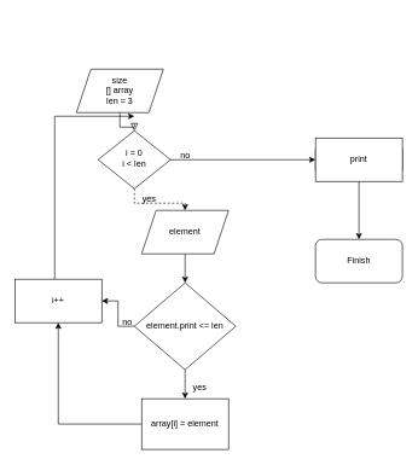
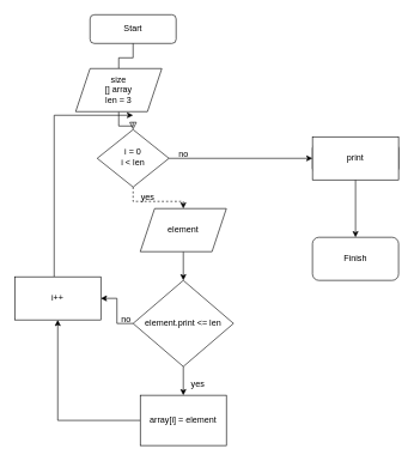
  <mxCell id="0" />
  <mxCell id="1" parent="0" />
  <mxCell id="2" value="" style="rounded=0;html=1;jettySize=auto;orthogonalLoop=1;fontSize=11;endArrow=block;endFill=0;endSize=8;strokeWidth=1;shadow=0;labelBackgroundColor=none;edgeStyle=orthogonalEdgeStyle;startArrow=none;" parent="1" source="11" target="6" edge="1"><mxGeometry relative="1" as="geometry" /></mxCell>
+ <mxCell id="3" value="Start" style="rounded=1;whiteSpace=wrap;html=1;fontSize=12;glass=0;strokeWidth=1;shadow=0;" parent="1" vertex="1"><mxGeometry x="125" y="20" width="120" height="40" as="geometry" /></mxCell>
  <mxCell id="4" value="" style="edgeStyle=orthogonalEdgeStyle;rounded=0;orthogonalLoop=1;jettySize=auto;html=1;dashed=1;" edge="1" parent="1" source="6" target="13"><mxGeometry relative="1" as="geometry" /></mxCell>
  <mxCell id="5" style="edgeStyle=orthogonalEdgeStyle;rounded=0;orthogonalLoop=1;jettySize=auto;html=1;entryX=0;entryY=0.5;entryDx=0;entryDy=0;" edge="1" parent="1" source="6" target="9"><mxGeometry relative="1" as="geometry" /></mxCell>
  <mxCell id="6" value="i = 0&lt;br&gt;i &amp;lt; len" style="rhombus;whiteSpace=wrap;html=1;shadow=0;fontFamily=Helvetica;fontSize=12;align=center;strokeWidth=1;spacing=6;spacingTop=-4;" parent="1" vertex="1"><mxGeometry x="135" y="180" width="100" height="80" as="geometry" /></mxCell>
  <mxCell id="7" value="Plug in lamp" style="rounded=1;whiteSpace=wrap;html=1;fontSize=12;glass=0;strokeWidth=1;shadow=0;" parent="1" vertex="1"><mxGeometry x="435" y="200" width="120" height="40" as="geometry" /></mxCell>
  <mxCell id="8" value="" style="edgeStyle=orthogonalEdgeStyle;rounded=0;orthogonalLoop=1;jettySize=auto;html=1;" edge="1" parent="1" source="9" target="25"><mxGeometry relative="1" as="geometry" /></mxCell>
  <mxCell id="9" value="print" style="rounded=0;whiteSpace=wrap;html=1;" vertex="1" parent="1"><mxGeometry x="435" y="190" width="120" height="60" as="geometry" /></mxCell>
+ <mxCell id="10" value="" style="rounded=0;html=1;jettySize=auto;orthogonalLoop=1;fontSize=11;endArrow=none;endFill=0;endSize=8;strokeWidth=1;shadow=0;labelBackgroundColor=none;edgeStyle=orthogonalEdgeStyle;" edge="1" parent="1" source="3" target="11"><mxGeometry relative="1" as="geometry"><mxPoint x="185" y="60" as="sourcePoint" /><mxPoint x="185" y="180" as="targetPoint" /></mxGeometry></mxCell>
  <mxCell id="11" value="size&lt;br style=&quot;border-color: var(--border-color);&quot;&gt;[] array&lt;br style=&quot;border-color: var(--border-color);&quot;&gt;len = 3" style="shape=parallelogram;perimeter=parallelogramPerimeter;whiteSpace=wrap;html=1;fixedSize=1;" vertex="1" parent="1"><mxGeometry x="105" y="95" width="120" height="60" as="geometry" /></mxCell>
  <mxCell id="12" value="" style="edgeStyle=orthogonalEdgeStyle;rounded=0;orthogonalLoop=1;jettySize=auto;html=1;" edge="1" parent="1" source="13" target="16"><mxGeometry relative="1" as="geometry" /></mxCell>
  <mxCell id="13" value="element" style="shape=parallelogram;perimeter=parallelogramPerimeter;whiteSpace=wrap;html=1;fixedSize=1;" vertex="1" parent="1"><mxGeometry x="195" y="290" width="120" height="60" as="geometry" /></mxCell>
  <mxCell id="14" value="" style="edgeStyle=orthogonalEdgeStyle;rounded=0;orthogonalLoop=1;jettySize=auto;html=1;" edge="1" parent="1" source="16" target="18"><mxGeometry relative="1" as="geometry" /></mxCell>
  <mxCell id="15" value="" style="edgeStyle=orthogonalEdgeStyle;rounded=0;orthogonalLoop=1;jettySize=auto;html=1;" edge="1" parent="1" source="16" target="21"><mxGeometry relative="1" as="geometry" /></mxCell>
  <mxCell id="16" value="element.print &amp;lt;= len" style="rhombus;whiteSpace=wrap;html=1;" vertex="1" parent="1"><mxGeometry x="185" y="390" width="140" height="120" as="geometry" /></mxCell>
  <mxCell id="17" style="edgeStyle=orthogonalEdgeStyle;rounded=0;orthogonalLoop=1;jettySize=auto;html=1;entryX=0.5;entryY=1;entryDx=0;entryDy=0;" edge="1" parent="1" source="18" target="21"><mxGeometry relative="1" as="geometry" /></mxCell>
  <mxCell id="18" value="array[i] = element" style="rounded=0;whiteSpace=wrap;html=1;" vertex="1" parent="1"><mxGeometry x="195" y="550" width="120" height="70" as="geometry" /></mxCell>
  <mxCell id="19" value="yes" style="text;html=1;align=center;verticalAlign=middle;resizable=0;points=[];autosize=1;strokeColor=none;fillColor=none;" vertex="1" parent="1"><mxGeometry x="255" y="520" width="40" height="30" as="geometry" /></mxCell>
  <mxCell id="20" style="edgeStyle=orthogonalEdgeStyle;rounded=0;orthogonalLoop=1;jettySize=auto;html=1;" edge="1" parent="1" source="21"><mxGeometry relative="1" as="geometry"><mxPoint x="185" y="160" as="targetPoint" /><Array as="points"><mxPoint x="75" y="160" /></Array></mxGeometry></mxCell>
  <mxCell id="21" value="i++" style="rounded=0;whiteSpace=wrap;html=1;" vertex="1" parent="1"><mxGeometry x="20" y="385" width="120" height="60" as="geometry" /></mxCell>
  <mxCell id="22" value="yes" style="text;html=1;align=center;verticalAlign=middle;resizable=0;points=[];autosize=1;strokeColor=none;fillColor=none;" vertex="1" parent="1"><mxGeometry x="185" y="260" width="40" height="30" as="geometry" /></mxCell>
  <mxCell id="23" value="no" style="text;html=1;align=center;verticalAlign=middle;resizable=0;points=[];autosize=1;strokeColor=none;fillColor=none;" vertex="1" parent="1"><mxGeometry x="155" y="430" width="40" height="30" as="geometry" /></mxCell>
  <mxCell id="24" value="no" style="text;html=1;align=center;verticalAlign=middle;resizable=0;points=[];autosize=1;strokeColor=none;fillColor=none;" vertex="1" parent="1"><mxGeometry x="235" y="200" width="40" height="30" as="geometry" /></mxCell>
  <mxCell id="25" value="Finish" style="rounded=1;whiteSpace=wrap;html=1;" vertex="1" parent="1"><mxGeometry x="435" y="330" width="120" height="60" as="geometry" /></mxCell>
